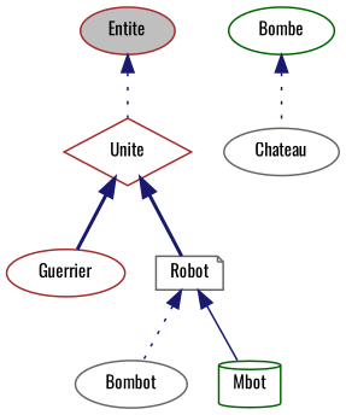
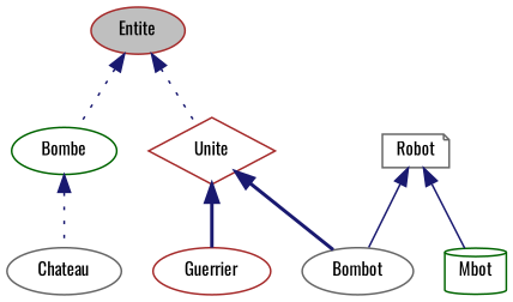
  digraph {
    fontname=Oswald
    node [color=brown fillcolor=white fontname=Oswald fontsize=10 shape=ellipse style=filled]
    edge [color=midnightblue dir=back fontname=Oswald fontsize=10 labelfontname=Helvetica labelfontsize=10 style=dotted]
    n1 [fillcolor=grey75 fontcolor=black height=0.2 label=Entite width=0.4]
    n2 [color=darkgreen height=0.2 label=Bombe width=0.4]
    n3 [height=0.2 label=Unite shape=diamond width=0.4]
    n4 [color=gray40 height=0.2 label=Chateau width=0.4]
    n5 [height=0.2 label=Guerrier width=0.4]
    n6 [color=gray40 height=0.2 label=Robot shape=note width=0.4]
    n7 [color=gray40 height=0.2 label=Bombot width=0.4]
    n8 [color=darkgreen height=0.2 label=Mbot shape=cylinder width=0.4]
+   n1 -> n2
    n1 -> n3
    n2 -> n4
    n3 -> n5 [style=bold]
-   n3 -> n6 [style=bold]
-   n6 -> n7
+   n3 -> n7 [style=bold]
+   n6 -> n7 [style=solid]
    n6 -> n8 [style=solid]
  }
